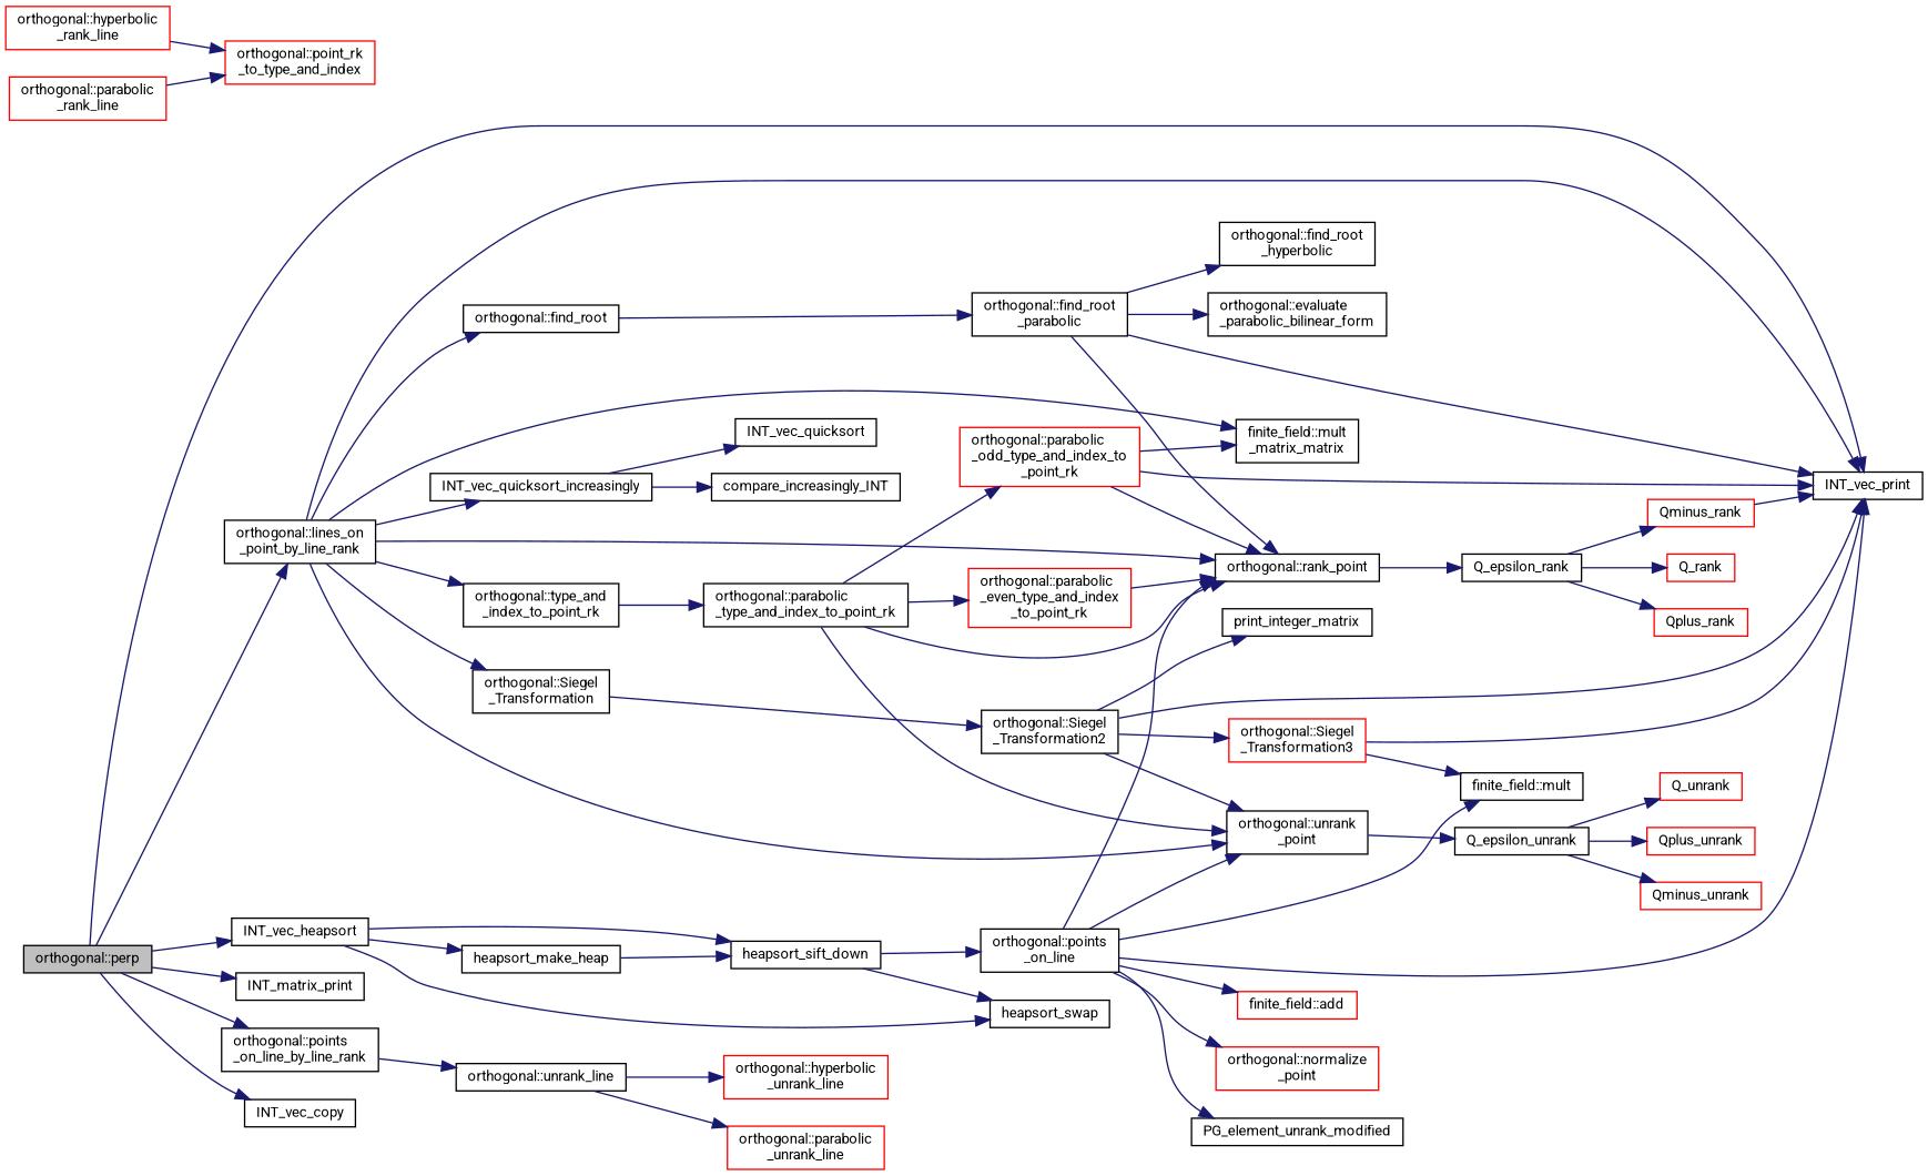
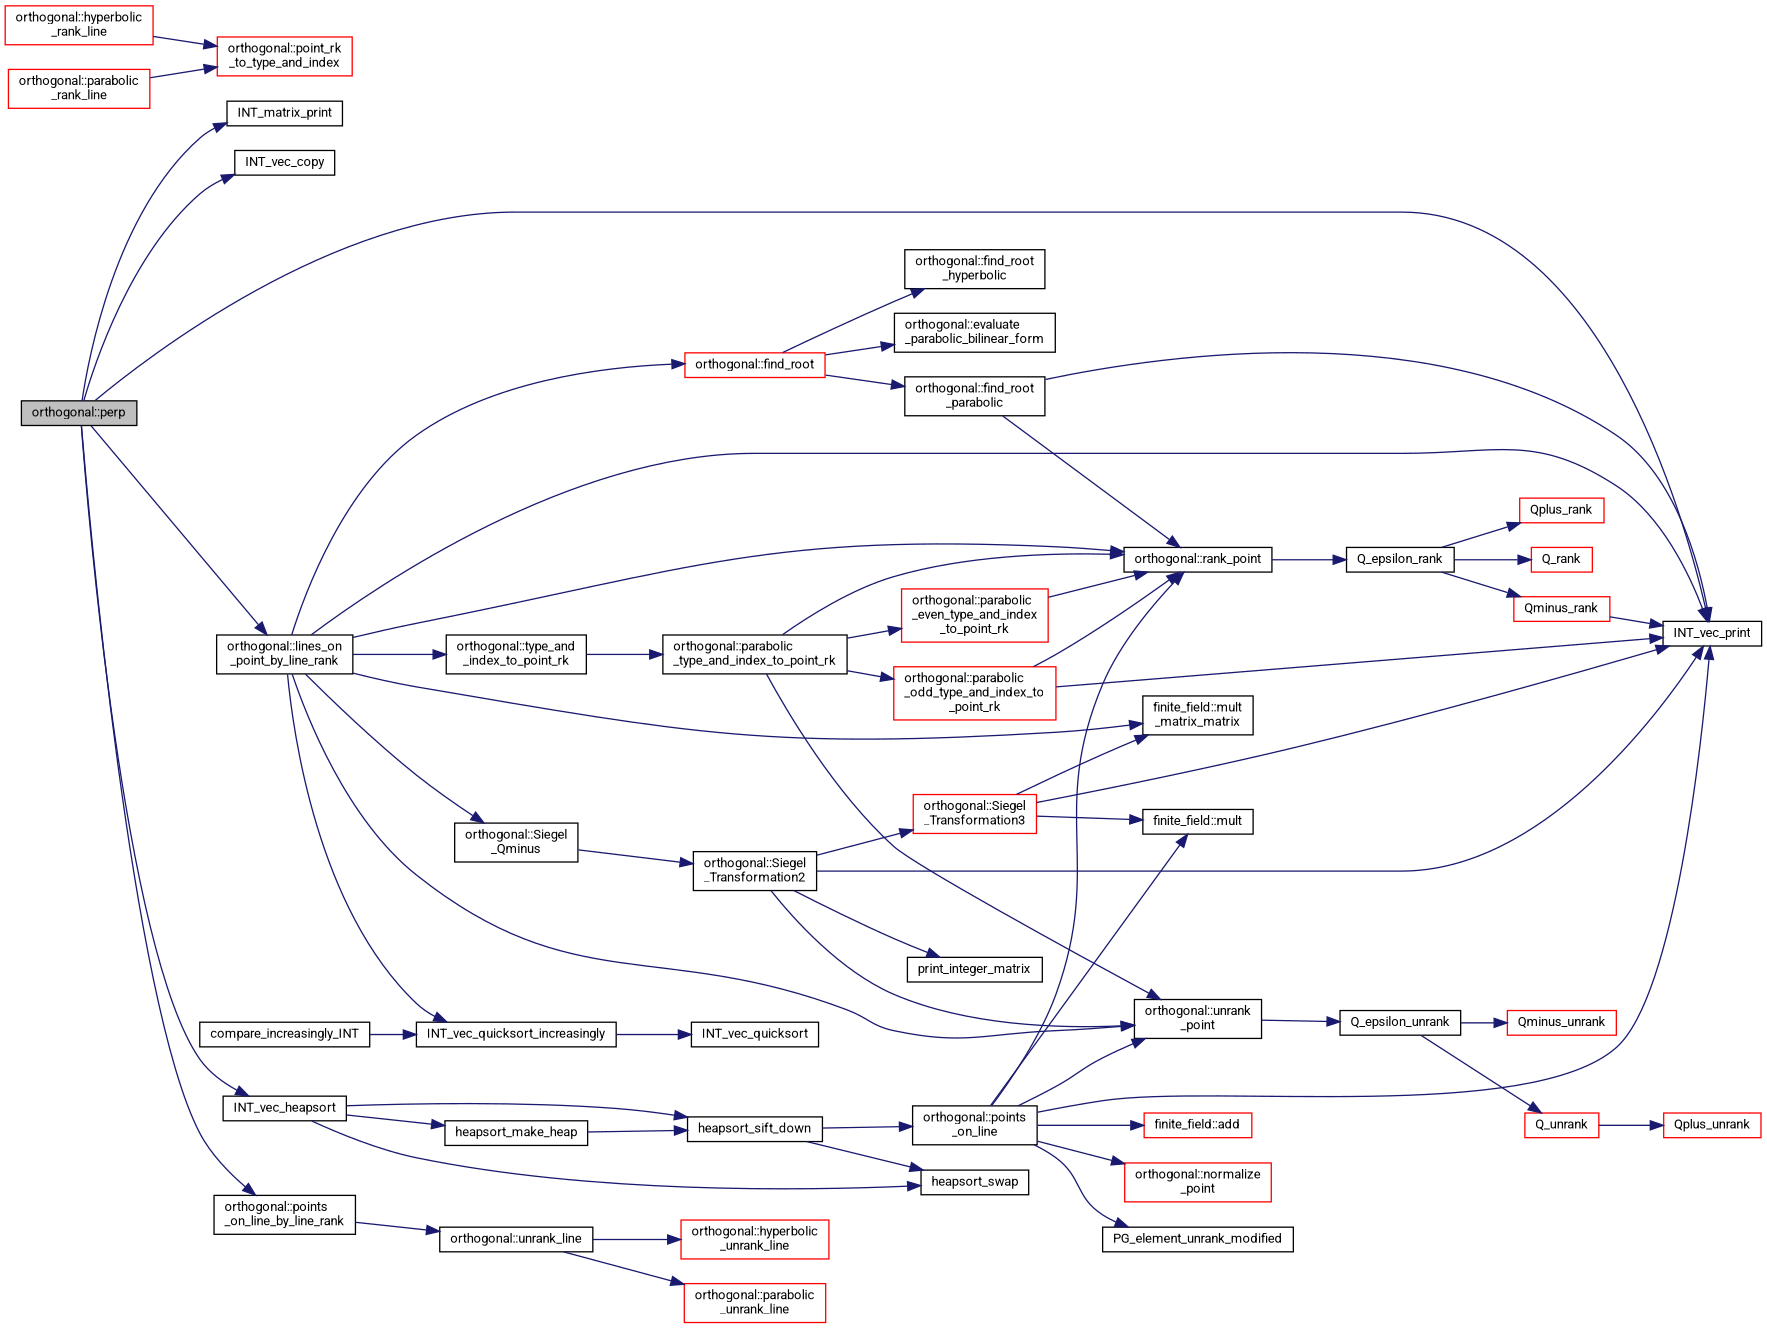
  digraph {
    fontname=Roboto
    rankdir=LR
    node [color=black fillcolor=white fontname=Roboto fontsize=10 shape=record style=filled]
    edge [color=midnightblue fontname=Roboto fontsize=10 labelfontname=Helvetica labelfontsize=10 style=solid]
    n1 [fillcolor=grey75 fontcolor=black height=0.2 label="orthogonal::perp" width=0.4]
    n2 [height=0.2 label="orthogonal::lines_on\l_point_by_line_rank" width=0.4]
    n3 [height=0.2 label=INT_vec_print width=0.4]
    n4 [height=0.2 label="orthogonal::points\l_on_line_by_line_rank" width=0.4]
    n5 [height=0.2 label=INT_matrix_print width=0.4]
    n6 [height=0.2 label=INT_vec_heapsort width=0.4]
    n7 [height=0.2 label=INT_vec_copy width=0.4]
    n8 [height=0.2 label="orthogonal::type_and\l_index_to_point_rk" width=0.4]
    n9 [height=0.2 label="orthogonal::unrank\l_point" width=0.4]
    n10 [height=0.2 label="orthogonal::rank_point" width=0.4]
-   n11 [height=0.2 label="orthogonal::find_root" width=0.4]
-   n12 [height=0.2 label="orthogonal::Siegel\l_Transformation" width=0.4]
+   n11 [color=red height=0.2 label="orthogonal::find_root" width=0.4]
+   n12 [height=0.2 label="orthogonal::Siegel\l_Qminus" width=0.4]
    n13 [height=0.2 label="finite_field::mult\l_matrix_matrix" width=0.4]
    n14 [height=0.2 label=INT_vec_quicksort_increasingly width=0.4]
    n15 [height=0.2 label="orthogonal::unrank_line" width=0.4]
    n16 [height=0.2 label=heapsort_make_heap width=0.4]
    n17 [height=0.2 label=heapsort_sift_down width=0.4]
    n18 [height=0.2 label=heapsort_swap width=0.4]
    n19 [height=0.2 label="orthogonal::parabolic\l_type_and_index_to_point_rk" width=0.4]
    n20 [height=0.2 label=Q_epsilon_unrank width=0.4]
    n21 [height=0.2 label=Q_epsilon_rank width=0.4]
    n22 [height=0.2 label="orthogonal::find_root\l_hyperbolic" width=0.4]
    n23 [height=0.2 label="orthogonal::find_root\l_parabolic" width=0.4]
    n24 [height=0.2 label="orthogonal::Siegel\l_Transformation2" width=0.4]
    n25 [height=0.2 label=INT_vec_quicksort width=0.4]
    n26 [height=0.2 label=compare_increasingly_INT width=0.4]
    n27 [color=red height=0.2 label="orthogonal::parabolic\l_even_type_and_index\l_to_point_rk" width=0.4]
    n28 [color=red height=0.2 label="orthogonal::parabolic\l_odd_type_and_index_to\l_point_rk" width=0.4]
    n29 [color=red height=0.2 label=Q_unrank width=0.4]
    n30 [color=red height=0.2 label=Qplus_unrank width=0.4]
    n31 [color=red height=0.2 label=Qminus_unrank width=0.4]
    n32 [color=red height=0.2 label=Q_rank width=0.4]
    n33 [color=red height=0.2 label=Qplus_rank width=0.4]
    n34 [color=red height=0.2 label=Qminus_rank width=0.4]
    n35 [height=0.2 label="orthogonal::evaluate\l_parabolic_bilinear_form" width=0.4]
    n36 [color=red height=0.2 label="orthogonal::Siegel\l_Transformation3" width=0.4]
    n37 [height=0.2 label=print_integer_matrix width=0.4]
    n38 [height=0.2 label="finite_field::mult" width=0.4]
    n39 [color=red height=0.2 label="orthogonal::hyperbolic\l_rank_line" width=0.4]
    n40 [color=red height=0.2 label="orthogonal::point_rk\l_to_type_and_index" width=0.4]
    n41 [color=red height=0.2 label="orthogonal::parabolic\l_rank_line" width=0.4]
    n42 [color=red height=0.2 label="orthogonal::hyperbolic\l_unrank_line" width=0.4]
    n43 [color=red height=0.2 label="orthogonal::parabolic\l_unrank_line" width=0.4]
    n44 [height=0.2 label="orthogonal::points\l_on_line" width=0.4]
    n45 [height=0.2 label=PG_element_unrank_modified width=0.4]
    n46 [color=red height=0.2 label="finite_field::add" width=0.4]
    n47 [color=red height=0.2 label="orthogonal::normalize\l_point" width=0.4]
    n1 -> n2
    n1 -> n3
    n1 -> n4
    n1 -> n5
    n1 -> n6
    n1 -> n7
    n2 -> n3
    n2 -> n8
    n2 -> n9
    n2 -> n10
    n2 -> n11
    n2 -> n12
    n2 -> n13
    n2 -> n14
    n4 -> n15
    n6 -> n16
    n6 -> n17
    n6 -> n18
    n8 -> n19
    n9 -> n20
    n10 -> n21
-   n23 -> n22
+   n11 -> n22
    n11 -> n23
    n12 -> n24
    n14 -> n25
-   n14 -> n26
+   n26 -> n14
    n15 -> n42
    n15 -> n43
    n16 -> n17
    n17 -> n18
    n17 -> n44
    n19 -> n9
    n19 -> n10
    n19 -> n27
    n19 -> n28
    n20 -> n29
-   n20 -> n30
+   n29 -> n30
    n20 -> n31
    n21 -> n32
    n21 -> n33
    n21 -> n34
    n23 -> n3
    n23 -> n10
-   n23 -> n35
+   n11 -> n35
    n24 -> n3
    n24 -> n9
    n24 -> n36
    n24 -> n37
    n27 -> n10
    n28 -> n3
    n28 -> n10
    n34 -> n3
    n36 -> n3
-   n28 -> n13
+   n36 -> n13
    n36 -> n38
    n39 -> n40
    n41 -> n40
    n44 -> n3
    n44 -> n9
    n44 -> n10
    n44 -> n38
    n44 -> n45
    n44 -> n46
    n44 -> n47
  }
